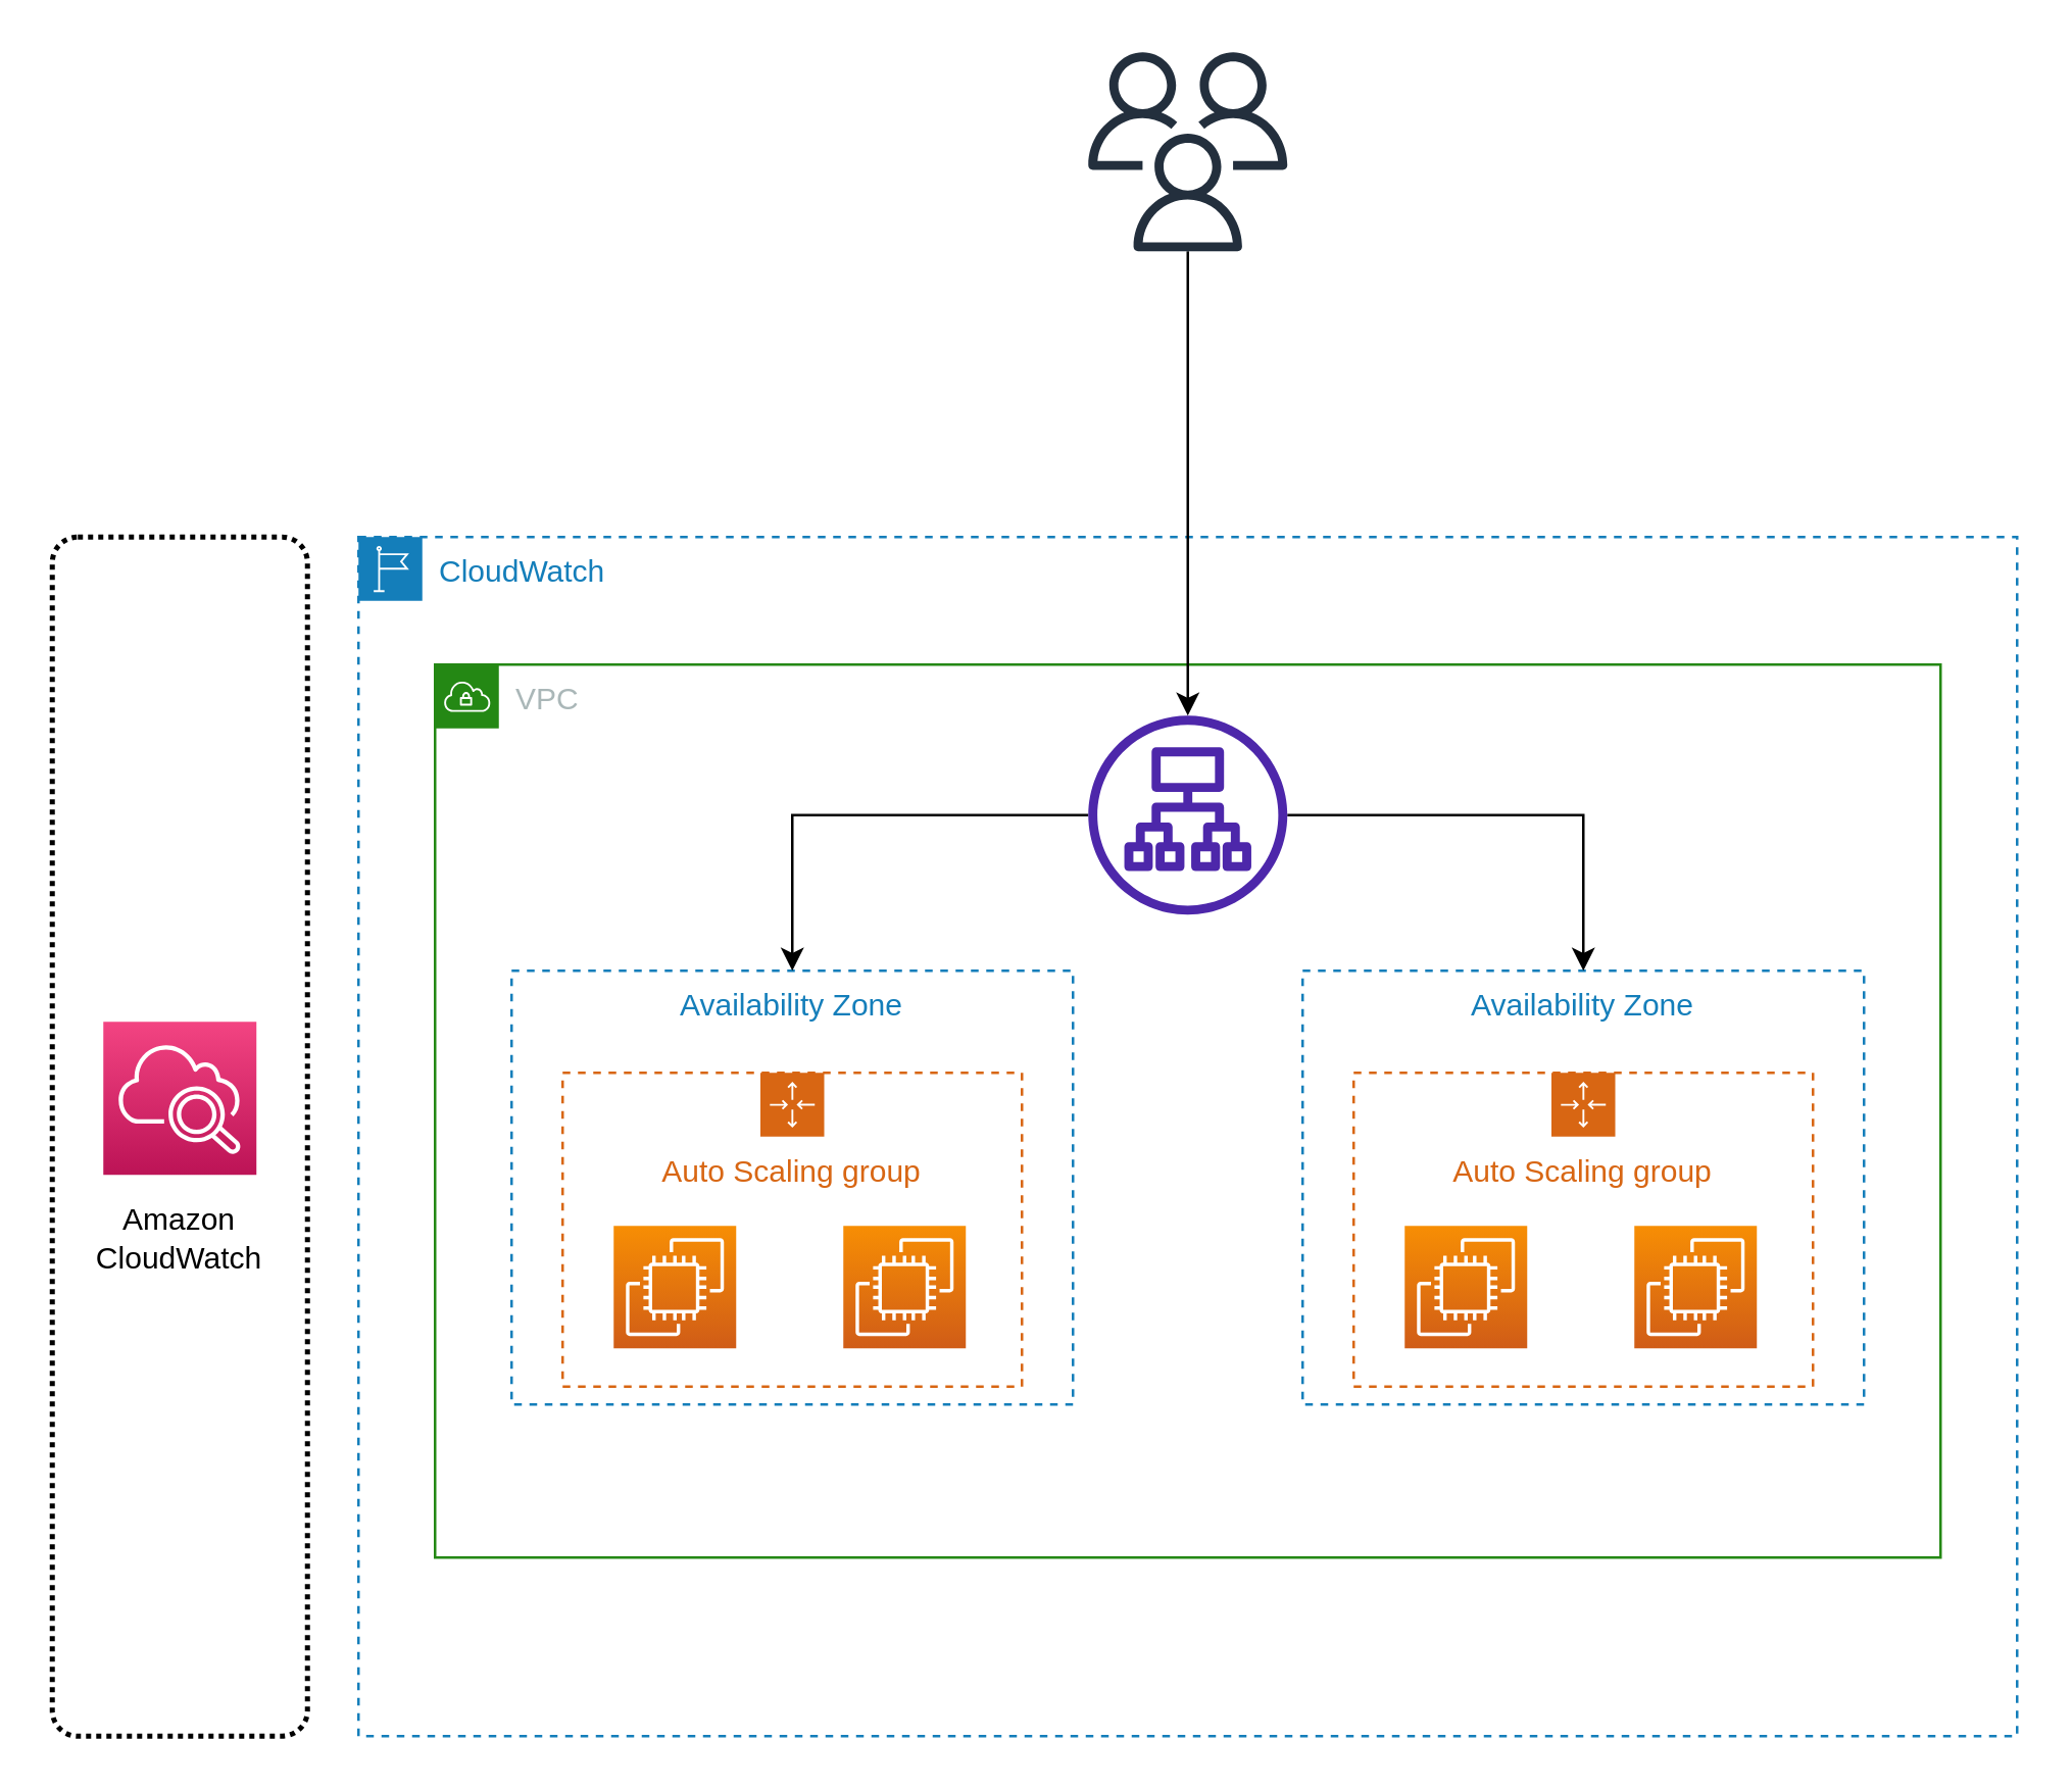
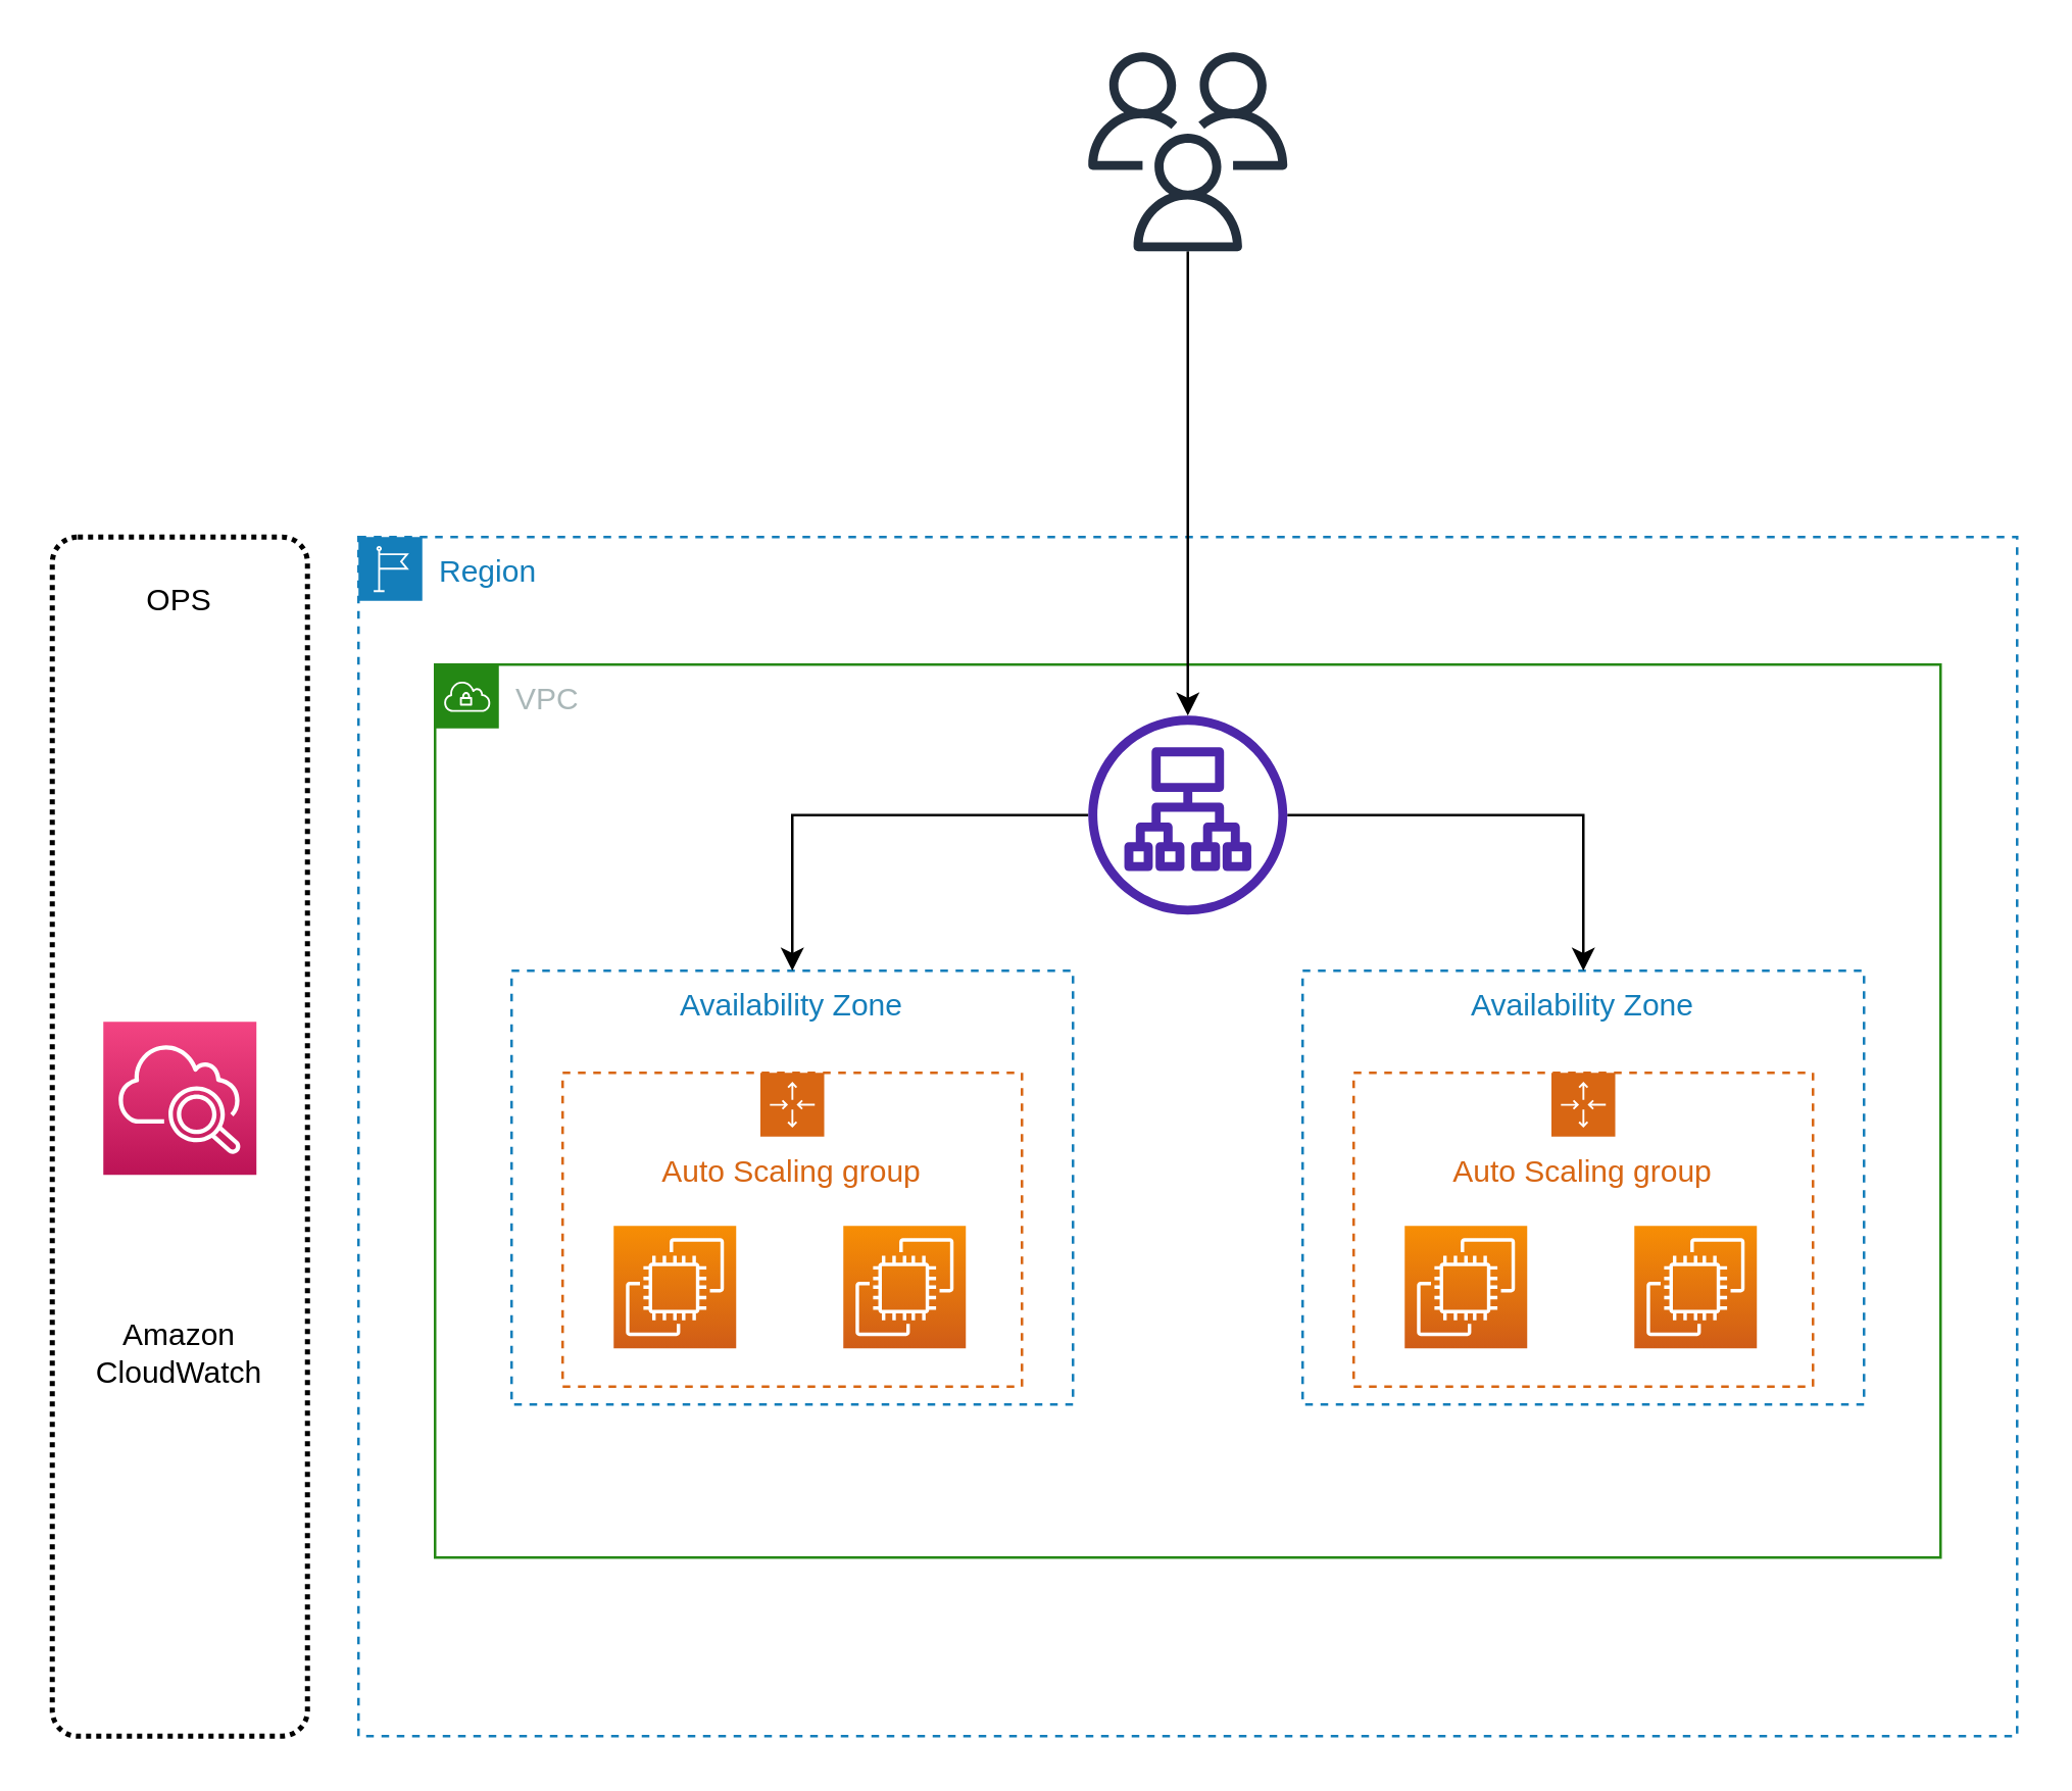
  <mxCell id="0" />
  <mxCell id="1" parent="0" />
- <mxCell id="2" value="CloudWatch" style="points=[[0,0],[0.25,0],[0.5,0],[0.75,0],[1,0],[1,0.25],[1,0.5],[1,0.75],[1,1],[0.75,1],[0.5,1],[0.25,1],[0,1],[0,0.75],[0,0.5],[0,0.25]];outlineConnect=0;gradientColor=none;html=1;whiteSpace=wrap;fontSize=12;fontStyle=0;container=1;pointerEvents=0;collapsible=0;recursiveResize=0;shape=mxgraph.aws4.group;grIcon=mxgraph.aws4.group_region;strokeColor=#147EBA;fillColor=none;verticalAlign=top;align=left;spacingLeft=30;fontColor=#147EBA;dashed=1;" vertex="1" parent="1"><mxGeometry x="140" y="210" width="650" height="470" as="geometry" /></mxCell>
+ <mxCell id="2" value="Region" style="points=[[0,0],[0.25,0],[0.5,0],[0.75,0],[1,0],[1,0.25],[1,0.5],[1,0.75],[1,1],[0.75,1],[0.5,1],[0.25,1],[0,1],[0,0.75],[0,0.5],[0,0.25]];outlineConnect=0;gradientColor=none;html=1;whiteSpace=wrap;fontSize=12;fontStyle=0;container=1;pointerEvents=0;collapsible=0;recursiveResize=0;shape=mxgraph.aws4.group;grIcon=mxgraph.aws4.group_region;strokeColor=#147EBA;fillColor=none;verticalAlign=top;align=left;spacingLeft=30;fontColor=#147EBA;dashed=1;" vertex="1" parent="1"><mxGeometry x="140" y="210" width="650" height="470" as="geometry" /></mxCell>
  <mxCell id="3" value="VPC" style="points=[[0,0],[0.25,0],[0.5,0],[0.75,0],[1,0],[1,0.25],[1,0.5],[1,0.75],[1,1],[0.75,1],[0.5,1],[0.25,1],[0,1],[0,0.75],[0,0.5],[0,0.25]];outlineConnect=0;gradientColor=none;html=1;whiteSpace=wrap;fontSize=12;fontStyle=0;container=1;pointerEvents=0;collapsible=0;recursiveResize=0;shape=mxgraph.aws4.group;grIcon=mxgraph.aws4.group_vpc;strokeColor=#248814;fillColor=none;verticalAlign=top;align=left;spacingLeft=30;fontColor=#AAB7B8;dashed=0;" vertex="1" parent="2"><mxGeometry x="30" y="50" width="590" height="350" as="geometry" /></mxCell>
  <mxCell id="4" value="" style="group" vertex="1" connectable="0" parent="3"><mxGeometry x="30" y="120" width="220" height="170" as="geometry" /></mxCell>
  <mxCell id="5" value="Availability Zone" style="fillColor=none;strokeColor=#147EBA;dashed=1;verticalAlign=top;fontStyle=0;fontColor=#147EBA;" vertex="1" parent="4"><mxGeometry width="220" height="170" as="geometry" /></mxCell>
  <mxCell id="6" value="Auto Scaling group" style="points=[[0,0],[0.25,0],[0.5,0],[0.75,0],[1,0],[1,0.25],[1,0.5],[1,0.75],[1,1],[0.75,1],[0.5,1],[0.25,1],[0,1],[0,0.75],[0,0.5],[0,0.25]];outlineConnect=0;gradientColor=none;html=1;whiteSpace=wrap;fontSize=12;fontStyle=0;container=1;pointerEvents=0;collapsible=0;recursiveResize=0;shape=mxgraph.aws4.groupCenter;grIcon=mxgraph.aws4.group_auto_scaling_group;grStroke=1;strokeColor=#D86613;fillColor=none;verticalAlign=top;align=center;fontColor=#D86613;dashed=1;spacingTop=25;" vertex="1" parent="4"><mxGeometry x="20" y="40" width="180" height="123" as="geometry" /></mxCell>
  <mxCell id="7" value="" style="sketch=0;points=[[0,0,0],[0.25,0,0],[0.5,0,0],[0.75,0,0],[1,0,0],[0,1,0],[0.25,1,0],[0.5,1,0],[0.75,1,0],[1,1,0],[0,0.25,0],[0,0.5,0],[0,0.75,0],[1,0.25,0],[1,0.5,0],[1,0.75,0]];outlineConnect=0;fontColor=#232F3E;gradientColor=#F78E04;gradientDirection=north;fillColor=#D05C17;strokeColor=#ffffff;dashed=0;verticalLabelPosition=bottom;verticalAlign=top;align=center;html=1;fontSize=12;fontStyle=0;aspect=fixed;shape=mxgraph.aws4.resourceIcon;resIcon=mxgraph.aws4.ec2;" vertex="1" parent="4"><mxGeometry x="40" y="100" width="48" height="48" as="geometry" /></mxCell>
  <mxCell id="8" value="" style="sketch=0;points=[[0,0,0],[0.25,0,0],[0.5,0,0],[0.75,0,0],[1,0,0],[0,1,0],[0.25,1,0],[0.5,1,0],[0.75,1,0],[1,1,0],[0,0.25,0],[0,0.5,0],[0,0.75,0],[1,0.25,0],[1,0.5,0],[1,0.75,0]];outlineConnect=0;fontColor=#232F3E;gradientColor=#F78E04;gradientDirection=north;fillColor=#D05C17;strokeColor=#ffffff;dashed=0;verticalLabelPosition=bottom;verticalAlign=top;align=center;html=1;fontSize=12;fontStyle=0;aspect=fixed;shape=mxgraph.aws4.resourceIcon;resIcon=mxgraph.aws4.ec2;" vertex="1" parent="4"><mxGeometry x="130" y="100" width="48" height="48" as="geometry" /></mxCell>
  <mxCell id="9" value="" style="group" vertex="1" connectable="0" parent="3"><mxGeometry x="340" y="120" width="220" height="170" as="geometry" /></mxCell>
  <mxCell id="10" value="Availability Zone" style="fillColor=none;strokeColor=#147EBA;dashed=1;verticalAlign=top;fontStyle=0;fontColor=#147EBA;" vertex="1" parent="9"><mxGeometry width="220" height="170" as="geometry" /></mxCell>
  <mxCell id="11" value="Auto Scaling group" style="points=[[0,0],[0.25,0],[0.5,0],[0.75,0],[1,0],[1,0.25],[1,0.5],[1,0.75],[1,1],[0.75,1],[0.5,1],[0.25,1],[0,1],[0,0.75],[0,0.5],[0,0.25]];outlineConnect=0;gradientColor=none;html=1;whiteSpace=wrap;fontSize=12;fontStyle=0;container=1;pointerEvents=0;collapsible=0;recursiveResize=0;shape=mxgraph.aws4.groupCenter;grIcon=mxgraph.aws4.group_auto_scaling_group;grStroke=1;strokeColor=#D86613;fillColor=none;verticalAlign=top;align=center;fontColor=#D86613;dashed=1;spacingTop=25;" vertex="1" parent="9"><mxGeometry x="20" y="40" width="180" height="123" as="geometry" /></mxCell>
  <mxCell id="12" value="" style="sketch=0;points=[[0,0,0],[0.25,0,0],[0.5,0,0],[0.75,0,0],[1,0,0],[0,1,0],[0.25,1,0],[0.5,1,0],[0.75,1,0],[1,1,0],[0,0.25,0],[0,0.5,0],[0,0.75,0],[1,0.25,0],[1,0.5,0],[1,0.75,0]];outlineConnect=0;fontColor=#232F3E;gradientColor=#F78E04;gradientDirection=north;fillColor=#D05C17;strokeColor=#ffffff;dashed=0;verticalLabelPosition=bottom;verticalAlign=top;align=center;html=1;fontSize=12;fontStyle=0;aspect=fixed;shape=mxgraph.aws4.resourceIcon;resIcon=mxgraph.aws4.ec2;" vertex="1" parent="9"><mxGeometry x="40" y="100" width="48" height="48" as="geometry" /></mxCell>
  <mxCell id="13" value="" style="sketch=0;points=[[0,0,0],[0.25,0,0],[0.5,0,0],[0.75,0,0],[1,0,0],[0,1,0],[0.25,1,0],[0.5,1,0],[0.75,1,0],[1,1,0],[0,0.25,0],[0,0.5,0],[0,0.75,0],[1,0.25,0],[1,0.5,0],[1,0.75,0]];outlineConnect=0;fontColor=#232F3E;gradientColor=#F78E04;gradientDirection=north;fillColor=#D05C17;strokeColor=#ffffff;dashed=0;verticalLabelPosition=bottom;verticalAlign=top;align=center;html=1;fontSize=12;fontStyle=0;aspect=fixed;shape=mxgraph.aws4.resourceIcon;resIcon=mxgraph.aws4.ec2;" vertex="1" parent="9"><mxGeometry x="130" y="100" width="48" height="48" as="geometry" /></mxCell>
  <mxCell id="14" style="edgeStyle=orthogonalEdgeStyle;rounded=0;orthogonalLoop=1;jettySize=auto;html=1;" edge="1" parent="3" source="16" target="10"><mxGeometry relative="1" as="geometry" /></mxCell>
  <mxCell id="15" style="edgeStyle=orthogonalEdgeStyle;rounded=0;orthogonalLoop=1;jettySize=auto;html=1;" edge="1" parent="3" source="16" target="5"><mxGeometry relative="1" as="geometry" /></mxCell>
  <mxCell id="16" value="" style="sketch=0;outlineConnect=0;fontColor=#232F3E;gradientColor=none;fillColor=#4D27AA;strokeColor=none;dashed=0;verticalLabelPosition=bottom;verticalAlign=top;align=center;html=1;fontSize=12;fontStyle=0;aspect=fixed;pointerEvents=1;shape=mxgraph.aws4.application_load_balancer;" vertex="1" parent="3"><mxGeometry x="256" y="20" width="78" height="78" as="geometry" /></mxCell>
  <mxCell id="17" value="" style="rounded=1;arcSize=10;dashed=1;fillColor=none;gradientColor=none;dashPattern=1 1;strokeWidth=2;" vertex="1" parent="1"><mxGeometry x="20" y="210" width="100" height="470" as="geometry" /></mxCell>
  <mxCell id="18" value="" style="sketch=0;points=[[0,0,0],[0.25,0,0],[0.5,0,0],[0.75,0,0],[1,0,0],[0,1,0],[0.25,1,0],[0.5,1,0],[0.75,1,0],[1,1,0],[0,0.25,0],[0,0.5,0],[0,0.75,0],[1,0.25,0],[1,0.5,0],[1,0.75,0]];points=[[0,0,0],[0.25,0,0],[0.5,0,0],[0.75,0,0],[1,0,0],[0,1,0],[0.25,1,0],[0.5,1,0],[0.75,1,0],[1,1,0],[0,0.25,0],[0,0.5,0],[0,0.75,0],[1,0.25,0],[1,0.5,0],[1,0.75,0]];outlineConnect=0;fontColor=#232F3E;gradientColor=#F34482;gradientDirection=north;fillColor=#BC1356;strokeColor=#ffffff;dashed=0;verticalLabelPosition=bottom;verticalAlign=top;align=center;html=1;fontSize=12;fontStyle=0;aspect=fixed;shape=mxgraph.aws4.resourceIcon;resIcon=mxgraph.aws4.cloudwatch_2;" vertex="1" parent="1"><mxGeometry x="40" y="400" width="60" height="60" as="geometry" /></mxCell>
  <mxCell id="19" style="edgeStyle=orthogonalEdgeStyle;rounded=0;orthogonalLoop=1;jettySize=auto;html=1;" edge="1" parent="1" source="20" target="16"><mxGeometry relative="1" as="geometry" /></mxCell>
  <mxCell id="20" value="" style="sketch=0;outlineConnect=0;fontColor=#232F3E;gradientColor=none;fillColor=#232F3D;strokeColor=none;dashed=0;verticalLabelPosition=bottom;verticalAlign=top;align=center;html=1;fontSize=12;fontStyle=0;aspect=fixed;pointerEvents=1;shape=mxgraph.aws4.users;" vertex="1" parent="1"><mxGeometry x="426" y="20" width="78" height="78" as="geometry" /></mxCell>
- <mxCell id="22" value="Amazon CloudWatch" style="text;html=1;strokeColor=none;fillColor=none;align=center;verticalAlign=middle;whiteSpace=wrap;rounded=0;" vertex="1" parent="1"><mxGeometry x="40" y="470" width="60" height="30" as="geometry" /></mxCell>
+ <mxCell id="21" value="OPS" style="text;html=1;strokeColor=none;fillColor=none;align=center;verticalAlign=middle;whiteSpace=wrap;rounded=0;" vertex="1" parent="1"><mxGeometry x="40" y="220" width="60" height="30" as="geometry" /></mxCell>
+ <mxCell id="22" value="Amazon CloudWatch" style="text;html=1;strokeColor=none;fillColor=none;align=center;verticalAlign=middle;whiteSpace=wrap;rounded=0;" vertex="1" parent="1"><mxGeometry x="40" y="515" width="60" height="30" as="geometry" /></mxCell>
